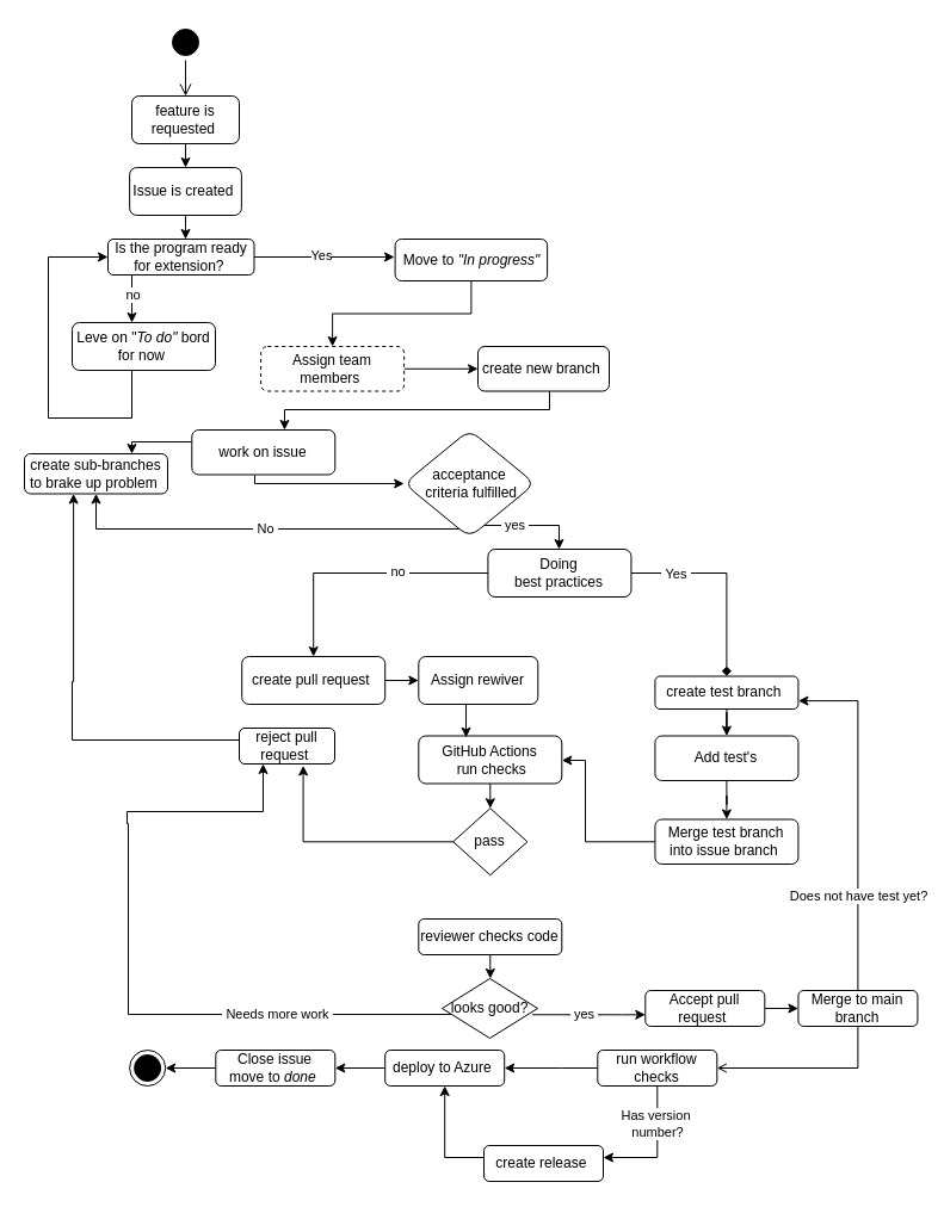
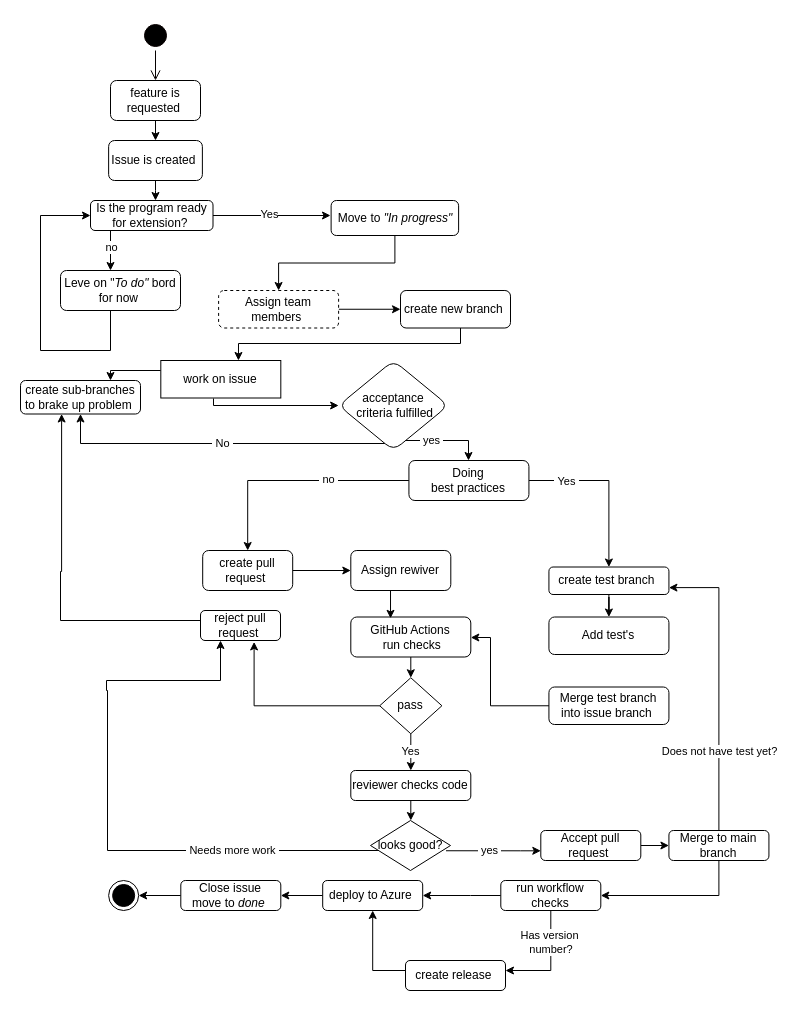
  <mxCell id="0" />
  <mxCell id="1" parent="0" />
  <mxCell id="2" value="" style="ellipse;html=1;shape=startState;fillColor=#000000;strokeColor=#080000;" vertex="1" parent="1"><mxGeometry x="140" y="20" width="30" height="30" as="geometry" /></mxCell>
  <mxCell id="3" value="" style="edgeStyle=orthogonalEdgeStyle;html=1;verticalAlign=bottom;endArrow=open;endSize=8;strokeColor=#050000;rounded=0;entryX=0.5;entryY=0;entryDx=0;entryDy=0;" edge="1" source="2" parent="1" target="5"><mxGeometry relative="1" as="geometry"><mxPoint x="155" y="90" as="targetPoint" /></mxGeometry></mxCell>
  <mxCell id="4" value="" style="edgeStyle=orthogonalEdgeStyle;rounded=0;orthogonalLoop=1;jettySize=auto;html=1;" edge="1" parent="1" source="5" target="7"><mxGeometry relative="1" as="geometry"><Array as="points"><mxPoint x="155" y="150" /><mxPoint x="155" y="150" /></Array></mxGeometry></mxCell>
  <mxCell id="5" value="feature is requested&amp;nbsp;" style="rounded=1;whiteSpace=wrap;html=1;" vertex="1" parent="1"><mxGeometry x="110" y="80" width="90" height="40" as="geometry" /></mxCell>
  <mxCell id="6" value="" style="edgeStyle=orthogonalEdgeStyle;rounded=0;orthogonalLoop=1;jettySize=auto;html=1;" edge="1" parent="1" source="7"><mxGeometry relative="1" as="geometry"><mxPoint x="155" y="200" as="targetPoint" /><Array as="points"><mxPoint x="155" y="190" /><mxPoint x="155" y="190" /></Array></mxGeometry></mxCell>
  <mxCell id="7" value="Issue is created&amp;nbsp;" style="whiteSpace=wrap;html=1;rounded=1;" vertex="1" parent="1"><mxGeometry x="108.13" y="140" width="93.75" height="40" as="geometry" /></mxCell>
  <mxCell id="8" value="" style="edgeStyle=orthogonalEdgeStyle;rounded=0;orthogonalLoop=1;jettySize=auto;html=1;" edge="1" parent="1" source="12" target="14"><mxGeometry relative="1" as="geometry"><Array as="points"><mxPoint x="110" y="250" /><mxPoint x="110" y="250" /></Array></mxGeometry></mxCell>
  <mxCell id="9" value="no" style="edgeLabel;html=1;align=center;verticalAlign=middle;resizable=0;points=[];" vertex="1" connectable="0" parent="8"><mxGeometry x="-0.2" relative="1" as="geometry"><mxPoint as="offset" /></mxGeometry></mxCell>
  <mxCell id="10" style="edgeStyle=orthogonalEdgeStyle;rounded=0;orthogonalLoop=1;jettySize=auto;html=1;" edge="1" parent="1" source="12"><mxGeometry relative="1" as="geometry"><mxPoint x="330" y="215" as="targetPoint" /></mxGeometry></mxCell>
  <mxCell id="11" value="Yes" style="edgeLabel;html=1;align=center;verticalAlign=middle;resizable=0;points=[];" vertex="1" connectable="0" parent="10"><mxGeometry x="-0.076" y="2" relative="1" as="geometry"><mxPoint x="1" as="offset" /></mxGeometry></mxCell>
  <mxCell id="12" value="Is the program ready for extension?&amp;nbsp;" style="whiteSpace=wrap;html=1;rounded=1;" vertex="1" parent="1"><mxGeometry x="90" y="200" width="122.5" height="30" as="geometry" /></mxCell>
  <mxCell id="13" style="edgeStyle=orthogonalEdgeStyle;rounded=0;orthogonalLoop=1;jettySize=auto;html=1;entryX=0;entryY=0.5;entryDx=0;entryDy=0;" edge="1" parent="1" source="14" target="12"><mxGeometry relative="1" as="geometry"><Array as="points"><mxPoint x="110" y="350" /><mxPoint x="40" y="350" /><mxPoint x="40" y="215" /></Array></mxGeometry></mxCell>
  <mxCell id="14" value="Leve on &quot;&lt;i&gt;To do&quot;&lt;/i&gt; bord for now&amp;nbsp;" style="whiteSpace=wrap;html=1;rounded=1;" vertex="1" parent="1"><mxGeometry x="60" y="270" width="120" height="40" as="geometry" /></mxCell>
  <mxCell id="15" value="" style="edgeStyle=orthogonalEdgeStyle;rounded=0;orthogonalLoop=1;jettySize=auto;html=1;" edge="1" parent="1" source="16" target="18"><mxGeometry relative="1" as="geometry" /></mxCell>
  <mxCell id="16" value="Move to&lt;i&gt;&amp;nbsp;&quot;In progress&quot;&lt;/i&gt;" style="whiteSpace=wrap;html=1;rounded=1;" vertex="1" parent="1"><mxGeometry x="330.62" y="200" width="127.5" height="35" as="geometry" /></mxCell>
  <mxCell id="17" value="" style="edgeStyle=orthogonalEdgeStyle;rounded=0;orthogonalLoop=1;jettySize=auto;html=1;" edge="1" parent="1" source="18" target="20"><mxGeometry relative="1" as="geometry" /></mxCell>
  <mxCell id="18" value="Assign team members&amp;nbsp;" style="whiteSpace=wrap;html=1;rounded=1;dashed=1;" vertex="1" parent="1"><mxGeometry x="218.12" y="290" width="120" height="37.5" as="geometry" /></mxCell>
  <mxCell id="19" value="" style="edgeStyle=orthogonalEdgeStyle;rounded=0;orthogonalLoop=1;jettySize=auto;html=1;exitX=0;exitY=1;exitDx=0;exitDy=0;entryX=0.647;entryY=0;entryDx=0;entryDy=0;entryPerimeter=0;" edge="1" parent="1" target="23"><mxGeometry relative="1" as="geometry"><mxPoint x="400.31" y="310" as="sourcePoint" /><mxPoint x="241.26" y="350.513" as="targetPoint" /><Array as="points"><mxPoint x="460" y="310" /><mxPoint x="460" y="343" /><mxPoint x="238" y="343" /></Array></mxGeometry></mxCell>
  <mxCell id="20" value="create new branch&amp;nbsp;" style="whiteSpace=wrap;html=1;rounded=1;" vertex="1" parent="1"><mxGeometry x="400" y="290" width="110" height="37.5" as="geometry" /></mxCell>
  <mxCell id="21" value="" style="edgeStyle=orthogonalEdgeStyle;rounded=0;orthogonalLoop=1;jettySize=auto;html=1;" edge="1" parent="1" source="23" target="24"><mxGeometry relative="1" as="geometry"><Array as="points"><mxPoint x="110" y="370" /></Array></mxGeometry></mxCell>
  <mxCell id="22" value="" style="edgeStyle=orthogonalEdgeStyle;rounded=0;orthogonalLoop=1;jettySize=auto;html=1;exitX=0.439;exitY=1.013;exitDx=0;exitDy=0;exitPerimeter=0;entryX=0;entryY=0.5;entryDx=0;entryDy=0;" edge="1" parent="1" source="23" target="72"><mxGeometry relative="1" as="geometry"><mxPoint x="280.31" y="404.5" as="sourcePoint" /><mxPoint x="363.714" y="404.5" as="targetPoint" /><Array as="points"><mxPoint x="213" y="405" /></Array></mxGeometry></mxCell>
- <mxCell id="23" value="work on issue" style="whiteSpace=wrap;html=1;rounded=1;" vertex="1" parent="1"><mxGeometry x="160.31" y="360" width="120" height="37.5" as="geometry" /></mxCell>
+ <mxCell id="23" value="work on issue" style="whiteSpace=wrap;html=1;rounded=0;" vertex="1" parent="1"><mxGeometry x="160.31" y="360" width="120" height="37.5" as="geometry" /></mxCell>
  <mxCell id="24" value="create sub-branches to brake up problem&amp;nbsp;" style="whiteSpace=wrap;html=1;rounded=1;" vertex="1" parent="1"><mxGeometry x="20" y="380" width="120" height="33.5" as="geometry" /></mxCell>
  <mxCell id="25" value="" style="edgeStyle=orthogonalEdgeStyle;rounded=0;orthogonalLoop=1;jettySize=auto;html=1;exitX=1;exitY=1;exitDx=0;exitDy=0;" edge="1" parent="1" source="72" target="41"><mxGeometry relative="1" as="geometry"><mxPoint x="398.4" y="423.5" as="sourcePoint" /><Array as="points"><mxPoint x="398" y="428" /><mxPoint x="398" y="440" /><mxPoint x="468" y="440" /></Array></mxGeometry></mxCell>
  <mxCell id="26" value="&amp;nbsp;yes&amp;nbsp;" style="edgeLabel;html=1;align=center;verticalAlign=middle;resizable=0;points=[];" vertex="1" connectable="0" parent="25"><mxGeometry x="-0.193" y="1" relative="1" as="geometry"><mxPoint x="17" as="offset" /></mxGeometry></mxCell>
  <mxCell id="27" style="edgeStyle=orthogonalEdgeStyle;rounded=0;orthogonalLoop=1;jettySize=auto;html=1;entryX=0.5;entryY=1;entryDx=0;entryDy=0;exitX=0.407;exitY=0.867;exitDx=0;exitDy=0;exitPerimeter=0;" edge="1" parent="1" source="72" target="24"><mxGeometry relative="1" as="geometry"><mxPoint x="388.95" y="423.162" as="sourcePoint" /><mxPoint x="258.43" y="423.988" as="targetPoint" /><Array as="points"><mxPoint x="395" y="438" /><mxPoint x="395" y="430" /><mxPoint x="389" y="430" /><mxPoint x="389" y="443" /><mxPoint x="80" y="443" /></Array></mxGeometry></mxCell>
  <mxCell id="28" value="&amp;nbsp;No&amp;nbsp;" style="edgeLabel;html=1;align=center;verticalAlign=middle;resizable=0;points=[];" vertex="1" connectable="0" parent="27"><mxGeometry x="0.142" y="-1" relative="1" as="geometry"><mxPoint x="9" as="offset" /></mxGeometry></mxCell>
  <mxCell id="29" value="" style="edgeStyle=orthogonalEdgeStyle;rounded=0;orthogonalLoop=1;jettySize=auto;html=1;" edge="1" parent="1" source="30" target="32"><mxGeometry relative="1" as="geometry" /></mxCell>
  <mxCell id="30" value="create test branch&amp;nbsp;" style="whiteSpace=wrap;html=1;rounded=1;" vertex="1" parent="1"><mxGeometry x="548.43" y="566.5" width="120" height="27.5" as="geometry" /></mxCell>
- <mxCell id="31" value="" style="edgeStyle=orthogonalEdgeStyle;rounded=0;orthogonalLoop=1;jettySize=auto;html=1;" edge="1" parent="1" source="32" target="34"><mxGeometry relative="1" as="geometry" /></mxCell>
  <mxCell id="32" value="Add test's" style="whiteSpace=wrap;html=1;rounded=1;" vertex="1" parent="1"><mxGeometry x="548.43" y="616.5" width="120" height="37.5" as="geometry" /></mxCell>
  <mxCell id="33" value="" style="edgeStyle=orthogonalEdgeStyle;rounded=0;orthogonalLoop=1;jettySize=auto;html=1;" edge="1" parent="1" target="36"><mxGeometry relative="1" as="geometry"><mxPoint x="598.43" y="705.25" as="sourcePoint" /><Array as="points"><mxPoint x="490" y="705" /><mxPoint x="490" y="637" /></Array></mxGeometry></mxCell>
  <mxCell id="34" value="Merge test branch into issue branch&amp;nbsp;" style="whiteSpace=wrap;html=1;rounded=1;" vertex="1" parent="1"><mxGeometry x="548.43" y="686.5" width="120" height="37.5" as="geometry" /></mxCell>
  <mxCell id="35" style="edgeStyle=orthogonalEdgeStyle;rounded=0;orthogonalLoop=1;jettySize=auto;html=1;exitX=0.5;exitY=1;exitDx=0;exitDy=0;entryX=0.5;entryY=0;entryDx=0;entryDy=0;" edge="1" parent="1" source="36" target="74"><mxGeometry relative="1" as="geometry"><mxPoint x="410.31" y="670" as="targetPoint" /></mxGeometry></mxCell>
  <mxCell id="36" value="GitHub Actions&lt;div&gt;&amp;nbsp;run checks&lt;/div&gt;" style="whiteSpace=wrap;html=1;rounded=1;" vertex="1" parent="1"><mxGeometry x="350.31" y="616.5" width="120" height="40" as="geometry" /></mxCell>
- <mxCell id="37" style="edgeStyle=orthogonalEdgeStyle;rounded=0;orthogonalLoop=1;jettySize=auto;html=1;endArrow=diamond;" edge="1" parent="1" source="41" target="30"><mxGeometry relative="1" as="geometry" /></mxCell>
+ <mxCell id="37" style="edgeStyle=orthogonalEdgeStyle;rounded=0;orthogonalLoop=1;jettySize=auto;html=1;" edge="1" parent="1" source="41" target="30"><mxGeometry relative="1" as="geometry" /></mxCell>
  <mxCell id="38" value="&amp;nbsp;Yes&amp;nbsp;" style="edgeLabel;html=1;align=center;verticalAlign=middle;resizable=0;points=[];" vertex="1" connectable="0" parent="37"><mxGeometry x="-0.552" relative="1" as="geometry"><mxPoint as="offset" /></mxGeometry></mxCell>
  <mxCell id="39" value="" style="edgeStyle=orthogonalEdgeStyle;rounded=0;orthogonalLoop=1;jettySize=auto;html=1;" edge="1" parent="1" source="41" target="43"><mxGeometry relative="1" as="geometry" /></mxCell>
  <mxCell id="40" value="&amp;nbsp;no&amp;nbsp;" style="edgeLabel;html=1;align=center;verticalAlign=middle;resizable=0;points=[];" vertex="1" connectable="0" parent="39"><mxGeometry x="-0.297" y="-2" relative="1" as="geometry"><mxPoint as="offset" /></mxGeometry></mxCell>
  <mxCell id="41" value="Doing&lt;div&gt;&amp;nbsp;best practices&amp;nbsp;&lt;/div&gt;" style="whiteSpace=wrap;html=1;rounded=1;" vertex="1" parent="1"><mxGeometry x="408.43" y="460" width="120" height="40" as="geometry" /></mxCell>
  <mxCell id="42" value="" style="edgeStyle=orthogonalEdgeStyle;rounded=0;orthogonalLoop=1;jettySize=auto;html=1;" edge="1" parent="1" source="43" target="44"><mxGeometry relative="1" as="geometry" /></mxCell>
- <mxCell id="43" value="create pull request&amp;nbsp;" style="whiteSpace=wrap;html=1;rounded=1;" vertex="1" parent="1"><mxGeometry x="202.19" y="550" width="120" height="40" as="geometry" /></mxCell>
+ <mxCell id="43" value="create pull request&amp;nbsp;" style="whiteSpace=wrap;html=1;rounded=1;" vertex="1" parent="1"><mxGeometry x="202.19" y="550" width="90" height="40" as="geometry" /></mxCell>
  <mxCell id="44" value="Assign rewiver" style="whiteSpace=wrap;html=1;rounded=1;" vertex="1" parent="1"><mxGeometry x="350.31" y="550" width="100" height="40" as="geometry" /></mxCell>
  <mxCell id="45" style="edgeStyle=orthogonalEdgeStyle;rounded=0;orthogonalLoop=1;jettySize=auto;html=1;entryX=0.331;entryY=0.033;entryDx=0;entryDy=0;entryPerimeter=0;" edge="1" parent="1" source="44" target="36"><mxGeometry relative="1" as="geometry"><Array as="points"><mxPoint x="390" y="570" /></Array></mxGeometry></mxCell>
+ <mxCell id="46" value="Yes" style="edgeStyle=orthogonalEdgeStyle;rounded=0;orthogonalLoop=1;jettySize=auto;html=1;" edge="1" parent="1" source="74" target="50"><mxGeometry relative="1" as="geometry"><mxPoint x="410.31" y="700" as="sourcePoint" /></mxGeometry></mxCell>
  <mxCell id="47" value="reject pull request&amp;nbsp;" style="rounded=1;whiteSpace=wrap;html=1;" vertex="1" parent="1"><mxGeometry x="200" y="610" width="80" height="30" as="geometry" /></mxCell>
  <mxCell id="48" style="edgeStyle=orthogonalEdgeStyle;rounded=0;orthogonalLoop=1;jettySize=auto;html=1;entryX=0.344;entryY=0.957;entryDx=0;entryDy=0;entryPerimeter=0;exitX=0;exitY=0.5;exitDx=0;exitDy=0;" edge="1" parent="1" source="47"><mxGeometry relative="1" as="geometry"><mxPoint x="120" y="600" as="sourcePoint" /><mxPoint x="61.12" y="413.498" as="targetPoint" /><Array as="points"><mxPoint x="200" y="620" /><mxPoint x="60" y="620" /><mxPoint x="60" y="571" /><mxPoint x="61" y="571" /></Array></mxGeometry></mxCell>
  <mxCell id="49" value="" style="edgeStyle=orthogonalEdgeStyle;rounded=0;orthogonalLoop=1;jettySize=auto;html=1;" edge="1" parent="1" source="50"><mxGeometry relative="1" as="geometry"><mxPoint x="410" y="820" as="targetPoint" /></mxGeometry></mxCell>
  <mxCell id="50" value="reviewer checks code" style="whiteSpace=wrap;html=1;rounded=1;" vertex="1" parent="1"><mxGeometry x="350.31" y="770" width="120" height="30" as="geometry" /></mxCell>
  <mxCell id="51" style="edgeStyle=orthogonalEdgeStyle;rounded=0;orthogonalLoop=1;jettySize=auto;html=1;entryX=0.25;entryY=1;entryDx=0;entryDy=0;" edge="1" parent="1" source="76" target="47"><mxGeometry relative="1" as="geometry"><mxPoint x="206" y="660" as="targetPoint" /><mxPoint x="360.31" y="845" as="sourcePoint" /><Array as="points"><mxPoint x="107" y="850" /><mxPoint x="107" y="690" /><mxPoint x="106" y="690" /><mxPoint x="106" y="680" /><mxPoint x="220" y="680" /></Array></mxGeometry></mxCell>
  <mxCell id="52" value="&amp;nbsp;Needs more work&amp;nbsp;" style="edgeLabel;html=1;align=center;verticalAlign=middle;resizable=0;points=[];" vertex="1" connectable="0" parent="51"><mxGeometry x="-0.428" y="-1" relative="1" as="geometry"><mxPoint x="23" as="offset" /></mxGeometry></mxCell>
  <mxCell id="53" value="" style="edgeStyle=orthogonalEdgeStyle;rounded=0;orthogonalLoop=1;jettySize=auto;html=1;exitX=0.944;exitY=0.605;exitDx=0;exitDy=0;exitPerimeter=0;" edge="1" parent="1" source="76" target="56"><mxGeometry relative="1" as="geometry"><mxPoint x="460.31" y="845" as="sourcePoint" /><Array as="points"><mxPoint x="520" y="850" /><mxPoint x="520" y="850" /></Array></mxGeometry></mxCell>
  <mxCell id="54" value="&amp;nbsp;yes&amp;nbsp;" style="edgeLabel;html=1;align=center;verticalAlign=middle;resizable=0;points=[];" vertex="1" connectable="0" parent="53"><mxGeometry x="-0.092" y="1" relative="1" as="geometry"><mxPoint as="offset" /></mxGeometry></mxCell>
  <mxCell id="55" value="" style="edgeStyle=orthogonalEdgeStyle;rounded=0;orthogonalLoop=1;jettySize=auto;html=1;" edge="1" parent="1" source="56" target="60"><mxGeometry relative="1" as="geometry" /></mxCell>
  <mxCell id="56" value="Accept pull request&amp;nbsp;" style="whiteSpace=wrap;html=1;rounded=1;" vertex="1" parent="1"><mxGeometry x="540.31" y="830" width="100" height="30" as="geometry" /></mxCell>
- <mxCell id="57" value="" style="edgeStyle=orthogonalEdgeStyle;rounded=0;orthogonalLoop=1;jettySize=auto;html=1;endArrow=open;" edge="1" parent="1" source="60" target="64"><mxGeometry relative="1" as="geometry"><Array as="points"><mxPoint x="718" y="895" /></Array></mxGeometry></mxCell>
+ <mxCell id="57" value="" style="edgeStyle=orthogonalEdgeStyle;rounded=0;orthogonalLoop=1;jettySize=auto;html=1;" edge="1" parent="1" source="60" target="64"><mxGeometry relative="1" as="geometry"><Array as="points"><mxPoint x="718" y="895" /></Array></mxGeometry></mxCell>
  <mxCell id="58" style="edgeStyle=orthogonalEdgeStyle;rounded=0;orthogonalLoop=1;jettySize=auto;html=1;entryX=1;entryY=0.75;entryDx=0;entryDy=0;" edge="1" parent="1" source="60" target="30"><mxGeometry relative="1" as="geometry" /></mxCell>
  <mxCell id="59" value="Does not have test yet?" style="edgeLabel;html=1;align=center;verticalAlign=middle;resizable=0;points=[];" vertex="1" connectable="0" parent="58"><mxGeometry x="-0.501" y="-3" relative="1" as="geometry"><mxPoint x="-3" y="-7" as="offset" /></mxGeometry></mxCell>
  <mxCell id="60" value="Merge to main branch" style="whiteSpace=wrap;html=1;rounded=1;" vertex="1" parent="1"><mxGeometry x="668.43" y="830" width="100" height="30" as="geometry" /></mxCell>
  <mxCell id="61" value="" style="edgeStyle=orthogonalEdgeStyle;rounded=0;orthogonalLoop=1;jettySize=auto;html=1;" edge="1" parent="1" source="64" target="66"><mxGeometry relative="1" as="geometry"><Array as="points"><mxPoint x="470" y="895" /><mxPoint x="470" y="895" /></Array></mxGeometry></mxCell>
  <mxCell id="62" value="" style="edgeStyle=orthogonalEdgeStyle;rounded=0;orthogonalLoop=1;jettySize=auto;html=1;" edge="1" parent="1" source="64" target="68"><mxGeometry relative="1" as="geometry"><Array as="points"><mxPoint x="550.31" y="970" /></Array></mxGeometry></mxCell>
  <mxCell id="63" value="Has version&lt;div&gt;&amp;nbsp;number?&lt;/div&gt;" style="edgeLabel;html=1;align=center;verticalAlign=middle;resizable=0;points=[];" vertex="1" connectable="0" parent="62"><mxGeometry x="-0.76" y="-1" relative="1" as="geometry"><mxPoint x="-1" y="18" as="offset" /></mxGeometry></mxCell>
  <mxCell id="64" value="run workflow checks" style="whiteSpace=wrap;html=1;rounded=1;" vertex="1" parent="1"><mxGeometry x="500.31" y="880" width="100" height="30" as="geometry" /></mxCell>
  <mxCell id="65" value="" style="edgeStyle=orthogonalEdgeStyle;rounded=0;orthogonalLoop=1;jettySize=auto;html=1;" edge="1" parent="1" source="66" target="71"><mxGeometry relative="1" as="geometry" /></mxCell>
  <mxCell id="66" value="deploy to Azure&amp;nbsp;" style="whiteSpace=wrap;html=1;rounded=1;" vertex="1" parent="1"><mxGeometry x="322.19" y="880" width="100" height="30" as="geometry" /></mxCell>
  <mxCell id="67" style="edgeStyle=orthogonalEdgeStyle;rounded=0;orthogonalLoop=1;jettySize=auto;html=1;entryX=0.5;entryY=1;entryDx=0;entryDy=0;" edge="1" parent="1" source="68" target="66"><mxGeometry relative="1" as="geometry"><Array as="points"><mxPoint x="372" y="970" /></Array></mxGeometry></mxCell>
  <mxCell id="68" value="create release&amp;nbsp;" style="whiteSpace=wrap;html=1;rounded=1;" vertex="1" parent="1"><mxGeometry x="405" y="960" width="100" height="30" as="geometry" /></mxCell>
  <mxCell id="69" value="" style="ellipse;html=1;shape=endState;fillColor=#000000;strokeColor=#030000;" vertex="1" parent="1"><mxGeometry x="108.13" y="880" width="30" height="30" as="geometry" /></mxCell>
  <mxCell id="70" style="edgeStyle=orthogonalEdgeStyle;rounded=0;orthogonalLoop=1;jettySize=auto;html=1;entryX=1;entryY=0.5;entryDx=0;entryDy=0;" edge="1" parent="1" source="71" target="69"><mxGeometry relative="1" as="geometry" /></mxCell>
  <mxCell id="71" value="Close issue&lt;div&gt;move to &lt;i&gt;done&lt;/i&gt;&amp;nbsp;&lt;/div&gt;" style="whiteSpace=wrap;html=1;rounded=1;" vertex="1" parent="1"><mxGeometry x="180.31" y="880" width="100" height="30" as="geometry" /></mxCell>
  <mxCell id="72" value="acceptance&lt;div&gt;&amp;nbsp; criteria fulfilled&amp;nbsp;&lt;/div&gt;" style="rhombus;whiteSpace=wrap;html=1;rounded=1;" vertex="1" parent="1"><mxGeometry x="338.12" y="360" width="109.69" height="90" as="geometry" /></mxCell>
  <mxCell id="73" value="" style="edgeStyle=orthogonalEdgeStyle;rounded=0;orthogonalLoop=1;jettySize=auto;html=1;" edge="1" parent="1" target="74"><mxGeometry relative="1" as="geometry"><mxPoint x="410.31" y="700" as="sourcePoint" /><mxPoint x="410" y="760" as="targetPoint" /></mxGeometry></mxCell>
  <mxCell id="74" value="pass" style="rhombus;whiteSpace=wrap;html=1;" vertex="1" parent="1"><mxGeometry x="379.21" y="677.25" width="62.19" height="56" as="geometry" /></mxCell>
  <mxCell id="75" style="edgeStyle=orthogonalEdgeStyle;rounded=0;orthogonalLoop=1;jettySize=auto;html=1;entryX=0.67;entryY=1.048;entryDx=0;entryDy=0;entryPerimeter=0;" edge="1" parent="1" source="74" target="47"><mxGeometry relative="1" as="geometry" /></mxCell>
  <mxCell id="76" value="looks good?" style="rhombus;whiteSpace=wrap;html=1;" vertex="1" parent="1"><mxGeometry x="370" y="820" width="80" height="50" as="geometry" /></mxCell>
